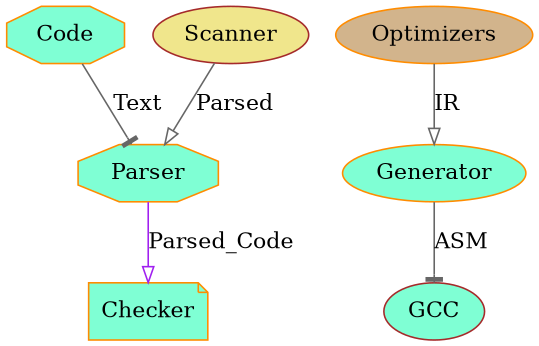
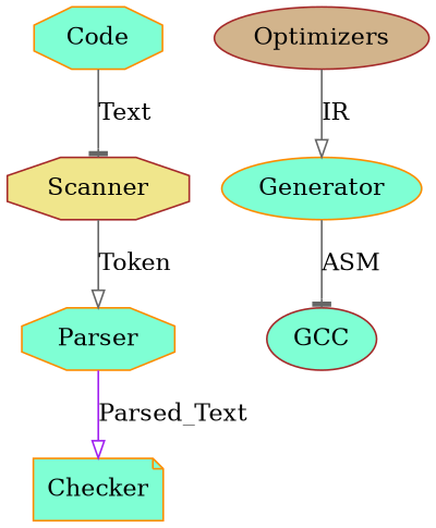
  digraph {
    node [color=darkorange fillcolor=aquamarine shape=ellipse style=filled]
    edge [arrowhead=onormal color=gray40]
    Code [shape=octagon]
-   Scanner [color=brown fillcolor=khaki]
+   Scanner [color=brown fillcolor=khaki shape=octagon]
    Parser [shape=octagon]
    Checker [shape=note]
-   Optimizers [fillcolor=tan]
+   Optimizers [color=brown fillcolor=tan]
    Generator
    GCC [color=brown]
-   Code -> Parser [arrowhead=tee label=Text]
-   Scanner -> Parser [label=Parsed]
-   Parser -> Checker [color=purple label=Parsed_Code]
+   Code -> Scanner [arrowhead=tee label=Text]
+   Scanner -> Parser [label=Token]
+   Parser -> Checker [color=purple label=Parsed_Text]
    Optimizers -> Generator [label=IR]
    Generator -> GCC [arrowhead=tee label=ASM]
  }
